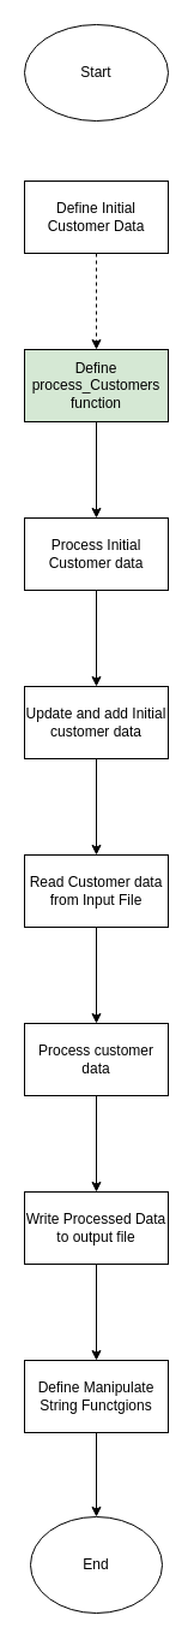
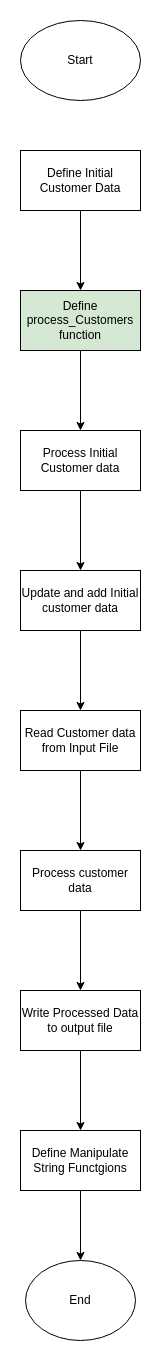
  <mxCell id="0" />
  <mxCell id="1" parent="0" />
  <mxCell id="2" value="Start" style="ellipse;whiteSpace=wrap;html=1;" vertex="1" parent="1"><mxGeometry x="20" y="20" width="120" height="80" as="geometry" /></mxCell>
- <mxCell id="3" value="" style="edgeStyle=orthogonalEdgeStyle;rounded=0;orthogonalLoop=1;jettySize=auto;html=1;dashed=1;" edge="1" parent="1" source="4" target="6"><mxGeometry relative="1" as="geometry" /></mxCell>
+ <mxCell id="3" value="" style="edgeStyle=orthogonalEdgeStyle;rounded=0;orthogonalLoop=1;jettySize=auto;html=1;" edge="1" parent="1" source="4" target="6"><mxGeometry relative="1" as="geometry" /></mxCell>
  <mxCell id="4" value="Define Initial Customer Data" style="whiteSpace=wrap;html=1;" vertex="1" parent="1"><mxGeometry x="20" y="150" width="120" height="60" as="geometry" /></mxCell>
  <mxCell id="5" value="" style="edgeStyle=orthogonalEdgeStyle;rounded=0;orthogonalLoop=1;jettySize=auto;html=1;" edge="1" parent="1" source="6" target="8"><mxGeometry relative="1" as="geometry" /></mxCell>
  <mxCell id="6" value="Define process_Customers function" style="whiteSpace=wrap;html=1;fillColor=#d5e8d4;" vertex="1" parent="1"><mxGeometry x="20" y="290" width="120" height="60" as="geometry" /></mxCell>
  <mxCell id="7" value="" style="edgeStyle=orthogonalEdgeStyle;rounded=0;orthogonalLoop=1;jettySize=auto;html=1;" edge="1" parent="1" source="8" target="10"><mxGeometry relative="1" as="geometry" /></mxCell>
  <mxCell id="8" value="Process Initial Customer data" style="whiteSpace=wrap;html=1;" vertex="1" parent="1"><mxGeometry x="20" y="430" width="120" height="60" as="geometry" /></mxCell>
  <mxCell id="9" value="" style="edgeStyle=orthogonalEdgeStyle;rounded=0;orthogonalLoop=1;jettySize=auto;html=1;" edge="1" parent="1" source="10" target="12"><mxGeometry relative="1" as="geometry" /></mxCell>
  <mxCell id="10" value="Update and add Initial customer data" style="whiteSpace=wrap;html=1;" vertex="1" parent="1"><mxGeometry x="20" y="570" width="120" height="60" as="geometry" /></mxCell>
  <mxCell id="11" value="" style="edgeStyle=orthogonalEdgeStyle;rounded=0;orthogonalLoop=1;jettySize=auto;html=1;" edge="1" parent="1" source="12" target="14"><mxGeometry relative="1" as="geometry" /></mxCell>
  <mxCell id="12" value="Read Customer data from Input File" style="whiteSpace=wrap;html=1;" vertex="1" parent="1"><mxGeometry x="20" y="710" width="120" height="60" as="geometry" /></mxCell>
  <mxCell id="13" value="" style="edgeStyle=orthogonalEdgeStyle;rounded=0;orthogonalLoop=1;jettySize=auto;html=1;" edge="1" parent="1" source="14" target="16"><mxGeometry relative="1" as="geometry" /></mxCell>
  <mxCell id="14" value="Process customer data" style="whiteSpace=wrap;html=1;" vertex="1" parent="1"><mxGeometry x="20" y="850" width="120" height="60" as="geometry" /></mxCell>
  <mxCell id="15" value="" style="edgeStyle=orthogonalEdgeStyle;rounded=0;orthogonalLoop=1;jettySize=auto;html=1;" edge="1" parent="1" source="16" target="18"><mxGeometry relative="1" as="geometry" /></mxCell>
  <mxCell id="16" value="Write Processed Data to output file" style="whiteSpace=wrap;html=1;" vertex="1" parent="1"><mxGeometry x="20" y="990" width="120" height="60" as="geometry" /></mxCell>
  <mxCell id="17" value="" style="edgeStyle=orthogonalEdgeStyle;rounded=0;orthogonalLoop=1;jettySize=auto;html=1;" edge="1" parent="1" source="18" target="19"><mxGeometry relative="1" as="geometry" /></mxCell>
  <mxCell id="18" value="Define Manipulate String Functgions" style="whiteSpace=wrap;html=1;" vertex="1" parent="1"><mxGeometry x="20" y="1130" width="120" height="60" as="geometry" /></mxCell>
  <mxCell id="19" value="End" style="ellipse;whiteSpace=wrap;html=1;" vertex="1" parent="1"><mxGeometry x="25" y="1260" width="110" height="80" as="geometry" /></mxCell>
